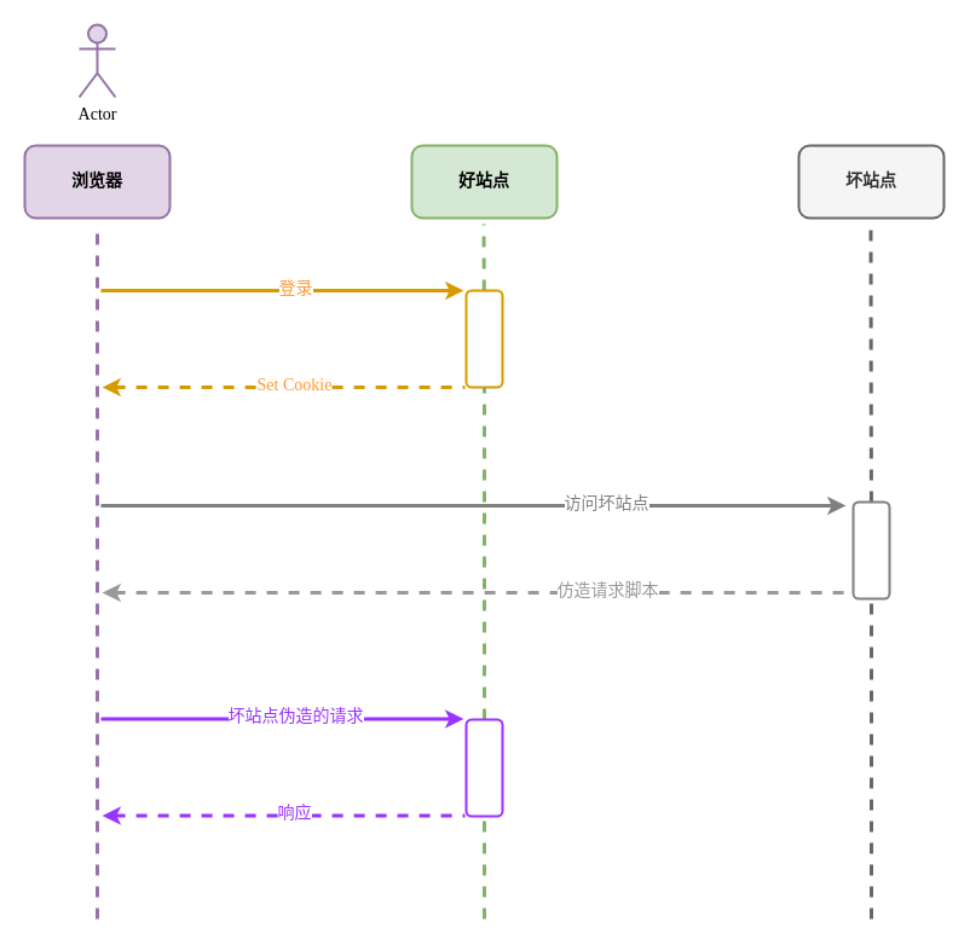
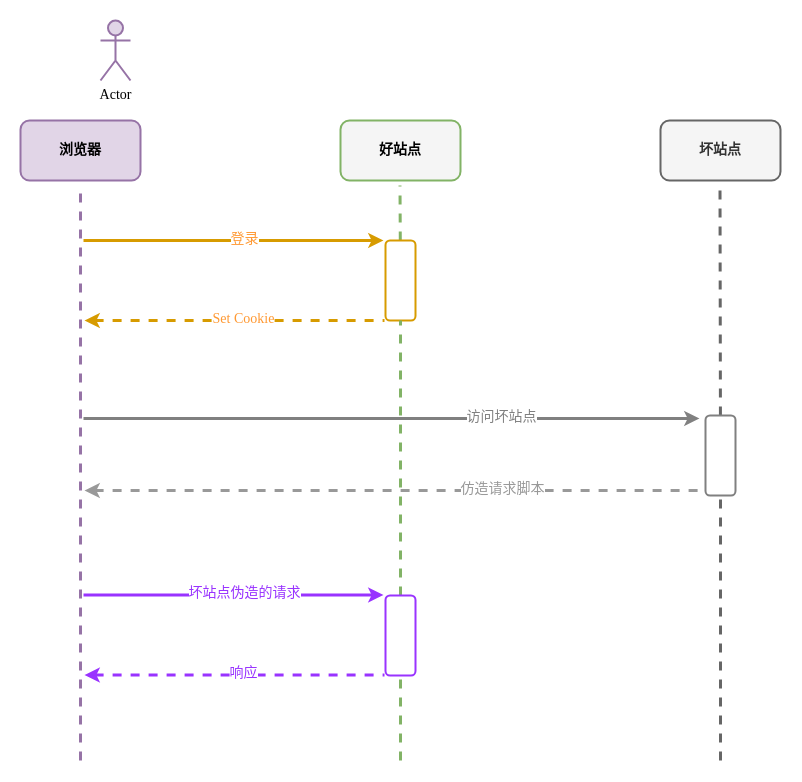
  <mxCell id="0" />
  <mxCell id="1" parent="0" />
  <mxCell id="2" value="浏览器" style="rounded=1;whiteSpace=wrap;html=1;fontSize=14;fontFamily=Comic Sans MS;fillColor=#e1d5e7;strokeColor=#9673a6;strokeWidth=2;fontStyle=1" vertex="1" parent="1"><mxGeometry x="20" y="120" width="120" height="60" as="geometry" /></mxCell>
- <mxCell id="3" value="好站点" style="rounded=1;whiteSpace=wrap;html=1;fontSize=14;fontFamily=Comic Sans MS;fillColor=#d5e8d4;strokeColor=#82b366;strokeWidth=2;fontStyle=1" vertex="1" parent="1"><mxGeometry x="340" y="120" width="120" height="60" as="geometry" /></mxCell>
+ <mxCell id="3" value="好站点" style="rounded=1;whiteSpace=wrap;html=1;fontSize=14;fontFamily=Comic Sans MS;fillColor=#f5f5f5;strokeColor=#82b366;strokeWidth=2;fontStyle=1;" vertex="1" parent="1"><mxGeometry x="340" y="120" width="120" height="60" as="geometry" /></mxCell>
  <mxCell id="4" value="坏站点" style="rounded=1;whiteSpace=wrap;html=1;fontSize=14;fontFamily=Comic Sans MS;fillColor=#f5f5f5;strokeColor=#666666;fontColor=#333333;strokeWidth=2;fontStyle=1" vertex="1" parent="1"><mxGeometry x="660" y="120" width="120" height="60" as="geometry" /></mxCell>
- <mxCell id="5" value="Actor" style="shape=umlActor;verticalLabelPosition=bottom;verticalAlign=top;html=1;outlineConnect=0;fontFamily=Comic Sans MS;fontSize=14;fillColor=#e1d5e7;strokeColor=#9673a6;strokeWidth=2;" vertex="1" parent="1"><mxGeometry x="65" y="20" width="30" height="60" as="geometry" /></mxCell>
+ <mxCell id="5" value="Actor" style="shape=umlActor;verticalLabelPosition=bottom;verticalAlign=top;html=1;outlineConnect=0;fontFamily=Comic Sans MS;fontSize=14;fillColor=#e1d5e7;strokeColor=#9673a6;strokeWidth=2;" vertex="1" parent="1"><mxGeometry x="100" y="20" width="30" height="60" as="geometry" /></mxCell>
  <mxCell id="6" value="" style="endArrow=none;html=1;fontFamily=Comic Sans MS;fontSize=14;dashed=1;jumpSize=12;jumpStyle=none;endSize=15;startSize=20;strokeWidth=3;rounded=0;fillColor=#e1d5e7;strokeColor=#9673a6;" edge="1" parent="1"><mxGeometry width="50" height="50" relative="1" as="geometry"><mxPoint x="80" y="760" as="sourcePoint" /><mxPoint x="80" y="185" as="targetPoint" /></mxGeometry></mxCell>
  <mxCell id="7" value="" style="endArrow=none;html=1;fontFamily=Comic Sans MS;fontSize=14;dashed=1;jumpSize=12;jumpStyle=none;endSize=15;startSize=20;strokeWidth=3;rounded=0;fillColor=#d5e8d4;strokeColor=#82b366;" edge="1" parent="1" source="9"><mxGeometry width="50" height="50" relative="1" as="geometry"><mxPoint x="399.5" y="680" as="sourcePoint" /><mxPoint x="399.5" y="185" as="targetPoint" /></mxGeometry></mxCell>
  <mxCell id="8" value="" style="endArrow=none;html=1;fontFamily=Comic Sans MS;fontSize=14;dashed=1;jumpSize=12;jumpStyle=none;endSize=15;startSize=20;strokeWidth=3;rounded=0;fillColor=#f5f5f5;strokeColor=#666666;" edge="1" parent="1" source="17"><mxGeometry width="50" height="50" relative="1" as="geometry"><mxPoint x="719.5" y="680" as="sourcePoint" /><mxPoint x="719.5" y="185" as="targetPoint" /></mxGeometry></mxCell>
  <mxCell id="9" value="" style="rounded=1;whiteSpace=wrap;html=1;fontFamily=Comic Sans MS;fontSize=14;rotation=90;glass=0;strokeColor=#d79b00;fillColor=none;strokeWidth=2;" vertex="1" parent="1"><mxGeometry x="360" y="265" width="80" height="30" as="geometry" /></mxCell>
  <mxCell id="10" value="" style="endArrow=none;html=1;fontFamily=Comic Sans MS;fontSize=14;dashed=1;jumpSize=12;jumpStyle=none;endSize=15;startSize=20;strokeWidth=3;rounded=0;fillColor=#d5e8d4;strokeColor=#82b366;" edge="1" parent="1" source="21" target="9"><mxGeometry width="50" height="50" relative="1" as="geometry"><mxPoint x="399.5" y="680" as="sourcePoint" /><mxPoint x="399.5" y="185" as="targetPoint" /></mxGeometry></mxCell>
  <mxCell id="11" value="" style="endArrow=classic;html=1;strokeWidth=3;fontFamily=Comic Sans MS;fontSize=14;fillColor=#ffe6cc;strokeColor=#d79b00;" edge="1" parent="1"><mxGeometry width="50" height="50" relative="1" as="geometry"><mxPoint x="83" y="240" as="sourcePoint" /><mxPoint x="383" y="240" as="targetPoint" /></mxGeometry></mxCell>
  <mxCell id="12" value="登录" style="edgeLabel;html=1;align=center;verticalAlign=middle;resizable=0;points=[];fontSize=14;fontFamily=Comic Sans MS;fontColor=#FF9933;" vertex="1" connectable="0" parent="11"><mxGeometry x="-0.069" relative="1" as="geometry"><mxPoint x="20" y="-2" as="offset" /></mxGeometry></mxCell>
  <mxCell id="13" value="" style="endArrow=none;html=1;strokeWidth=3;fontFamily=Comic Sans MS;fontSize=14;fillColor=#ffe6cc;strokeColor=#d79b00;startArrow=classic;startFill=1;endFill=0;dashed=1;" edge="1" parent="1"><mxGeometry width="50" height="50" relative="1" as="geometry"><mxPoint x="84" y="320" as="sourcePoint" /><mxPoint x="384" y="320" as="targetPoint" /></mxGeometry></mxCell>
  <mxCell id="14" value="Set Cookie" style="edgeLabel;html=1;align=center;verticalAlign=middle;resizable=0;points=[];fontSize=14;fontFamily=Comic Sans MS;fontColor=#FF9933;" vertex="1" connectable="0" parent="13"><mxGeometry x="-0.089" relative="1" as="geometry"><mxPoint x="21" y="-2" as="offset" /></mxGeometry></mxCell>
  <mxCell id="15" value="" style="endArrow=classic;html=1;strokeWidth=3;fontFamily=Comic Sans MS;fontSize=14;fillColor=#ffe6cc;strokeColor=#808080;" edge="1" parent="1"><mxGeometry width="50" height="50" relative="1" as="geometry"><mxPoint x="83" y="418" as="sourcePoint" /><mxPoint x="699" y="418" as="targetPoint" /><Array as="points"><mxPoint x="380" y="418" /></Array></mxGeometry></mxCell>
  <mxCell id="16" value="访问坏站点" style="edgeLabel;html=1;align=center;verticalAlign=middle;resizable=0;points=[];fontSize=14;fontFamily=Comic Sans MS;fontColor=#808080;" vertex="1" connectable="0" parent="15"><mxGeometry x="-0.069" relative="1" as="geometry"><mxPoint x="130" y="-2" as="offset" /></mxGeometry></mxCell>
  <mxCell id="17" value="" style="rounded=1;whiteSpace=wrap;html=1;fontFamily=Comic Sans MS;fontSize=14;rotation=90;glass=0;fillColor=none;strokeWidth=2;strokeColor=#808080;" vertex="1" parent="1"><mxGeometry x="680" y="440" width="80" height="30" as="geometry" /></mxCell>
  <mxCell id="18" value="" style="endArrow=none;html=1;fontFamily=Comic Sans MS;fontSize=14;dashed=1;jumpSize=12;jumpStyle=none;endSize=15;startSize=20;strokeWidth=3;rounded=0;fillColor=#f5f5f5;strokeColor=#666666;" edge="1" parent="1" target="17"><mxGeometry width="50" height="50" relative="1" as="geometry"><mxPoint x="720" y="760" as="sourcePoint" /><mxPoint x="719.5" y="185" as="targetPoint" /></mxGeometry></mxCell>
  <mxCell id="19" value="" style="endArrow=none;html=1;strokeWidth=3;fontFamily=Comic Sans MS;fontSize=14;fillColor=#ffe6cc;startArrow=classic;startFill=1;endFill=0;dashed=1;strokeColor=#999999;" edge="1" parent="1"><mxGeometry width="50" height="50" relative="1" as="geometry"><mxPoint x="84" y="490" as="sourcePoint" /><mxPoint x="700" y="490" as="targetPoint" /></mxGeometry></mxCell>
  <mxCell id="20" value="仿造请求脚本" style="edgeLabel;html=1;align=center;verticalAlign=middle;resizable=0;points=[];fontSize=14;fontFamily=Comic Sans MS;fontColor=#999999;" vertex="1" connectable="0" parent="19"><mxGeometry x="-0.089" relative="1" as="geometry"><mxPoint x="136" y="-2" as="offset" /></mxGeometry></mxCell>
  <mxCell id="21" value="" style="rounded=1;whiteSpace=wrap;html=1;fontFamily=Comic Sans MS;fontSize=14;rotation=90;glass=0;fillColor=none;strokeWidth=2;strokeColor=#9933FF;" vertex="1" parent="1"><mxGeometry x="360" y="620" width="80" height="30" as="geometry" /></mxCell>
  <mxCell id="22" value="" style="endArrow=none;html=1;fontFamily=Comic Sans MS;fontSize=14;dashed=1;jumpSize=12;jumpStyle=none;endSize=15;startSize=20;strokeWidth=3;rounded=0;fillColor=#d5e8d4;strokeColor=#82b366;" edge="1" parent="1" target="21"><mxGeometry width="50" height="50" relative="1" as="geometry"><mxPoint x="400" y="760" as="sourcePoint" /><mxPoint x="399.95" y="320" as="targetPoint" /></mxGeometry></mxCell>
  <mxCell id="23" value="" style="endArrow=classic;html=1;strokeWidth=3;fontFamily=Comic Sans MS;fontSize=14;fillColor=#ffe6cc;strokeColor=#9933FF;" edge="1" parent="1"><mxGeometry width="50" height="50" relative="1" as="geometry"><mxPoint x="83" y="594.5" as="sourcePoint" /><mxPoint x="383" y="594.5" as="targetPoint" /></mxGeometry></mxCell>
  <mxCell id="24" value="坏站点伪造的请求" style="edgeLabel;html=1;align=center;verticalAlign=middle;resizable=0;points=[];fontSize=14;fontFamily=Comic Sans MS;fontColor=#9933FF;" vertex="1" connectable="0" parent="23"><mxGeometry x="-0.069" relative="1" as="geometry"><mxPoint x="20" y="-2" as="offset" /></mxGeometry></mxCell>
  <mxCell id="25" value="" style="endArrow=none;html=1;strokeWidth=3;fontFamily=Comic Sans MS;fontSize=14;fillColor=#ffe6cc;startArrow=classic;startFill=1;endFill=0;dashed=1;strokeColor=#9933FF;" edge="1" parent="1"><mxGeometry width="50" height="50" relative="1" as="geometry"><mxPoint x="84" y="674.5" as="sourcePoint" /><mxPoint x="384" y="674.5" as="targetPoint" /></mxGeometry></mxCell>
  <mxCell id="26" value="响应" style="edgeLabel;html=1;align=center;verticalAlign=middle;resizable=0;points=[];fontSize=14;fontFamily=Comic Sans MS;fontColor=#9933FF;" vertex="1" connectable="0" parent="25"><mxGeometry x="-0.089" relative="1" as="geometry"><mxPoint x="21" y="-2" as="offset" /></mxGeometry></mxCell>
